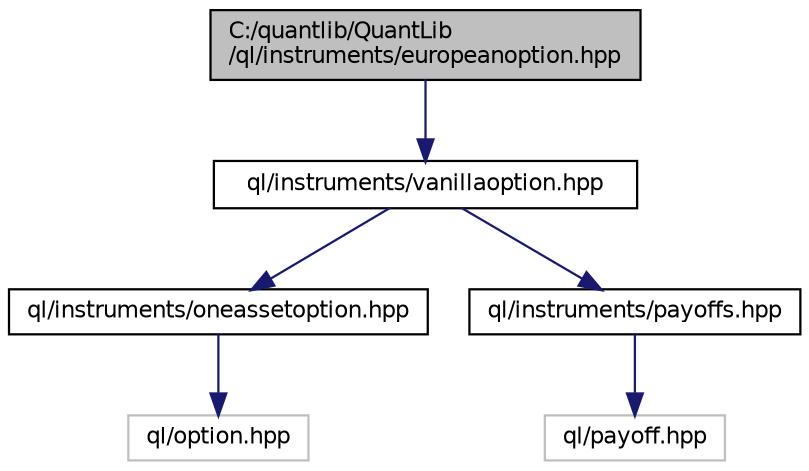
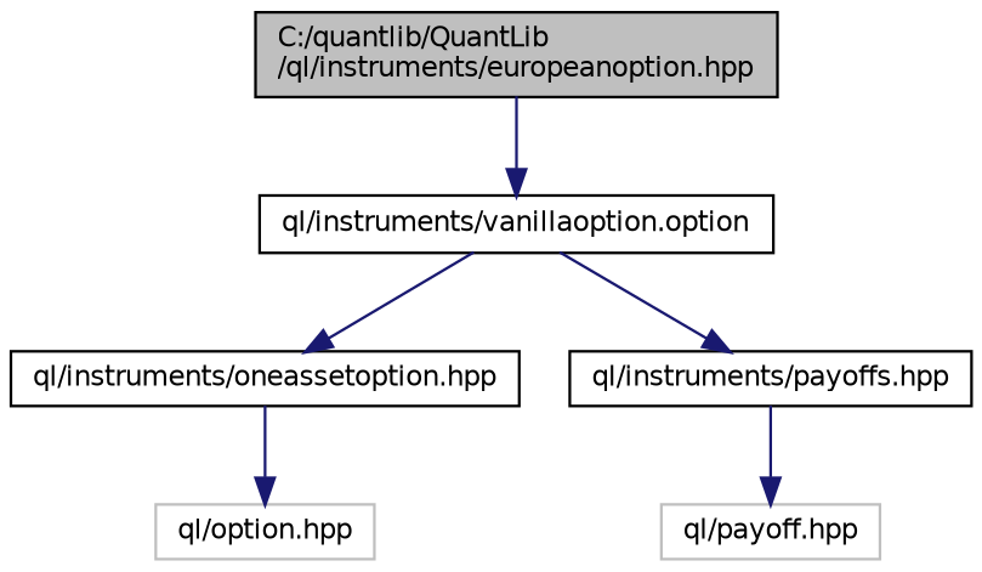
  digraph {
    node [color=black fillcolor=white fontname=Helvetica fontsize=10 shape=record style=filled]
    edge [color=midnightblue fontname=Helvetica fontsize=10 labelfontname=Helvetica labelfontsize=10 style=solid]
    n1 [fillcolor=grey75 fontcolor=black height=0.2 label="C:/quantlib/QuantLib\l/ql/instruments/europeanoption.hpp" width=0.4]
-   n2 [height=0.2 label="ql/instruments/vanillaoption.hpp" width=0.4]
+   n2 [height=0.2 label="ql/instruments/vanillaoption.option" width=0.4]
    n3 [height=0.2 label="ql/instruments/oneassetoption.hpp" width=0.4]
    n4 [height=0.2 label="ql/instruments/payoffs.hpp" width=0.4]
    n5 [color=grey75 height=0.2 label="ql/option.hpp" width=0.4]
    n6 [color=grey75 height=0.2 label="ql/payoff.hpp" width=0.4]
    n1 -> n2
    n2 -> n3
    n2 -> n4
    n3 -> n5
    n4 -> n6
  }
